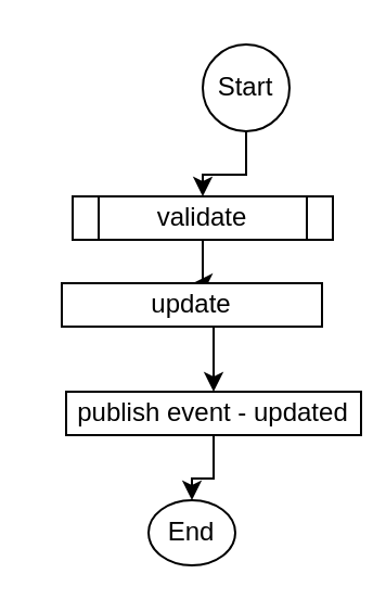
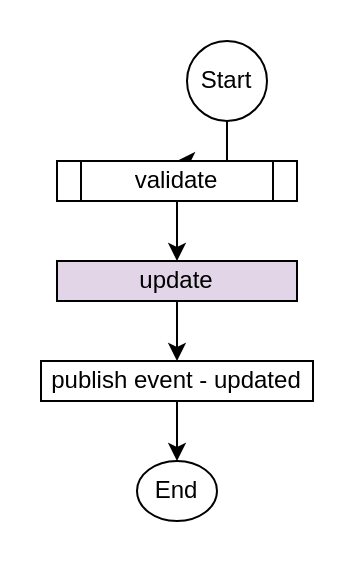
  <mxCell id="0" />
  <mxCell id="1" parent="0" />
  <mxCell id="2" value="Start" style="ellipse;whiteSpace=wrap;html=1;aspect=fixed;" vertex="1" parent="1"><mxGeometry x="93" y="20" width="40" height="40" as="geometry" /></mxCell>
  <mxCell id="3" style="edgeStyle=orthogonalEdgeStyle;rounded=0;orthogonalLoop=1;jettySize=auto;html=1;exitX=0.5;exitY=1;exitDx=0;exitDy=0;" edge="1" parent="1" source="2" target="5"><mxGeometry relative="1" as="geometry"><mxPoint x="88" y="130" as="targetPoint" /><mxPoint x="88" y="100" as="sourcePoint" /></mxGeometry></mxCell>
  <mxCell id="4" style="edgeStyle=orthogonalEdgeStyle;rounded=0;orthogonalLoop=1;jettySize=auto;html=1;entryX=0.5;entryY=0;entryDx=0;entryDy=0;" edge="1" parent="1" source="5"><mxGeometry relative="1" as="geometry"><mxPoint x="88" y="130" as="targetPoint" /></mxGeometry></mxCell>
- <mxCell id="5" value="&lt;span&gt;validate&lt;/span&gt;" style="shape=process;whiteSpace=wrap;html=1;backgroundOutline=1;" vertex="1" parent="1"><mxGeometry x="33" y="90" width="120" height="20" as="geometry" /></mxCell>
+ <mxCell id="5" value="&lt;span&gt;validate&lt;/span&gt;" style="shape=process;whiteSpace=wrap;html=1;backgroundOutline=1;" vertex="1" parent="1"><mxGeometry x="28" y="80" width="120" height="20" as="geometry" /></mxCell>
  <mxCell id="6" style="edgeStyle=orthogonalEdgeStyle;rounded=0;orthogonalLoop=1;jettySize=auto;html=1;entryX=0.5;entryY=0;entryDx=0;entryDy=0;" edge="1" parent="1" target="9"><mxGeometry relative="1" as="geometry"><mxPoint x="88" y="180" as="targetPoint" /><mxPoint x="88" y="150" as="sourcePoint" /></mxGeometry></mxCell>
  <mxCell id="7" value="End" style="ellipse;whiteSpace=wrap;html=1;aspect=fixed;" vertex="1" parent="1"><mxGeometry x="68" y="230" width="40" height="30" as="geometry" /></mxCell>
  <mxCell id="8" style="edgeStyle=orthogonalEdgeStyle;rounded=0;orthogonalLoop=1;jettySize=auto;html=1;entryX=0.5;entryY=0;entryDx=0;entryDy=0;" edge="1" parent="1" source="9" target="7"><mxGeometry relative="1" as="geometry" /></mxCell>
- <mxCell id="9" value="publish event - updated" style="rounded=0;whiteSpace=wrap;html=1;" vertex="1" parent="1"><mxGeometry x="30" y="180" width="136" height="20" as="geometry" /></mxCell>
- <mxCell id="10" value="update" style="rounded=0;whiteSpace=wrap;html=1;" vertex="1" parent="1"><mxGeometry x="28" y="130" width="120" height="20" as="geometry" /></mxCell>
+ <mxCell id="9" value="publish event - updated" style="rounded=0;whiteSpace=wrap;html=1;" vertex="1" parent="1"><mxGeometry x="20" y="180" width="136" height="20" as="geometry" /></mxCell>
+ <mxCell id="10" value="update" style="rounded=0;whiteSpace=wrap;html=1;fillColor=#e1d5e7;" vertex="1" parent="1"><mxGeometry x="28" y="130" width="120" height="20" as="geometry" /></mxCell>
